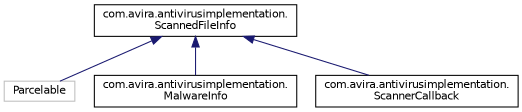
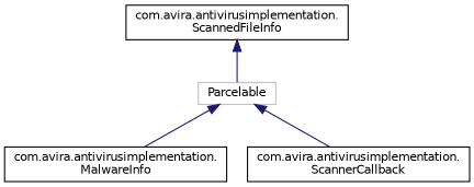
  digraph {
    rankdir=TB
    node [color=black fillcolor=white fontname=Helvetica fontsize=10 shape=record style=filled]
    edge [color=midnightblue dir=back fontname=Helvetica fontsize=10 labelfontname=Helvetica labelfontsize=10 style=solid]
    n1 [color=grey75 height=0.2 label=Parcelable width=0.4]
    n2 [height=0.2 label="com.avira.antivirusimplementation.\lMalwareInfo" width=0.4]
    n3 [height=0.2 label="com.avira.antivirusimplementation.\lScannerCallback" width=0.4]
    n4 [height=0.2 label="com.avira.antivirusimplementation.\lScannedFileInfo" width=0.4]
-   n4 -> n2
-   n4 -> n3
+   n1 -> n2
+   n1 -> n3
    n4 -> n1
  }
